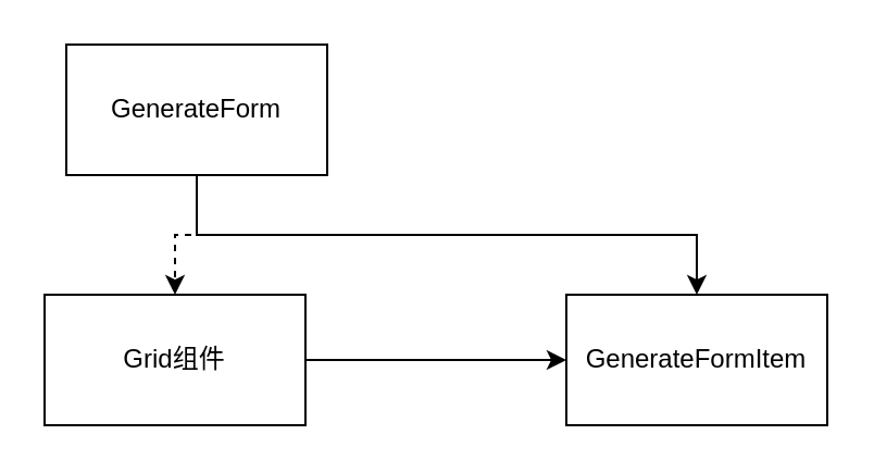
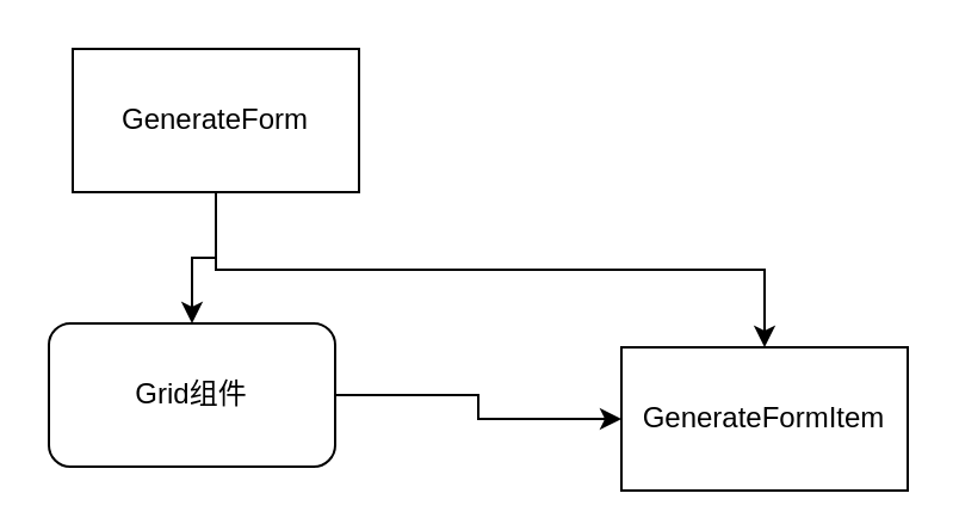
  <mxCell id="0" />
  <mxCell id="1" parent="0" />
- <mxCell id="2" style="edgeStyle=orthogonalEdgeStyle;rounded=0;orthogonalLoop=1;jettySize=auto;html=1;exitX=0.5;exitY=1;exitDx=0;exitDy=0;entryX=0.5;entryY=0;entryDx=0;entryDy=0;dashed=1;" parent="1" source="4" target="6" edge="1"><mxGeometry relative="1" as="geometry" /></mxCell>
+ <mxCell id="2" style="edgeStyle=orthogonalEdgeStyle;rounded=0;orthogonalLoop=1;jettySize=auto;html=1;exitX=0.5;exitY=1;exitDx=0;exitDy=0;entryX=0.5;entryY=0;entryDx=0;entryDy=0;" parent="1" source="4" target="6" edge="1"><mxGeometry relative="1" as="geometry" /></mxCell>
  <mxCell id="3" style="edgeStyle=orthogonalEdgeStyle;rounded=0;orthogonalLoop=1;jettySize=auto;html=1;exitX=0.5;exitY=1;exitDx=0;exitDy=0;" parent="1" source="4" target="7" edge="1"><mxGeometry relative="1" as="geometry" /></mxCell>
  <mxCell id="4" value="GenerateForm" style="rounded=0;whiteSpace=wrap;html=1;" parent="1" vertex="1"><mxGeometry x="30" y="20" width="120" height="60" as="geometry" /></mxCell>
  <mxCell id="5" style="edgeStyle=orthogonalEdgeStyle;rounded=0;orthogonalLoop=1;jettySize=auto;html=1;exitX=1;exitY=0.5;exitDx=0;exitDy=0;entryX=0;entryY=0.5;entryDx=0;entryDy=0;" edge="1" parent="1" source="6" target="7"><mxGeometry relative="1" as="geometry" /></mxCell>
- <mxCell id="6" value="Grid组件" style="rounded=0;whiteSpace=wrap;html=1;" parent="1" vertex="1"><mxGeometry x="20" y="135" width="120" height="60" as="geometry" /></mxCell>
- <mxCell id="7" value="GenerateFormItem" style="rounded=0;whiteSpace=wrap;html=1;" parent="1" vertex="1"><mxGeometry x="260" y="135" width="120" height="60" as="geometry" /></mxCell>
+ <mxCell id="6" value="Grid组件" style="whiteSpace=wrap;html=1;rounded=1;" parent="1" vertex="1"><mxGeometry x="20" y="135" width="120" height="60" as="geometry" /></mxCell>
+ <mxCell id="7" value="GenerateFormItem" style="rounded=0;whiteSpace=wrap;html=1;" parent="1" vertex="1"><mxGeometry x="260" y="145" width="120" height="60" as="geometry" /></mxCell>
